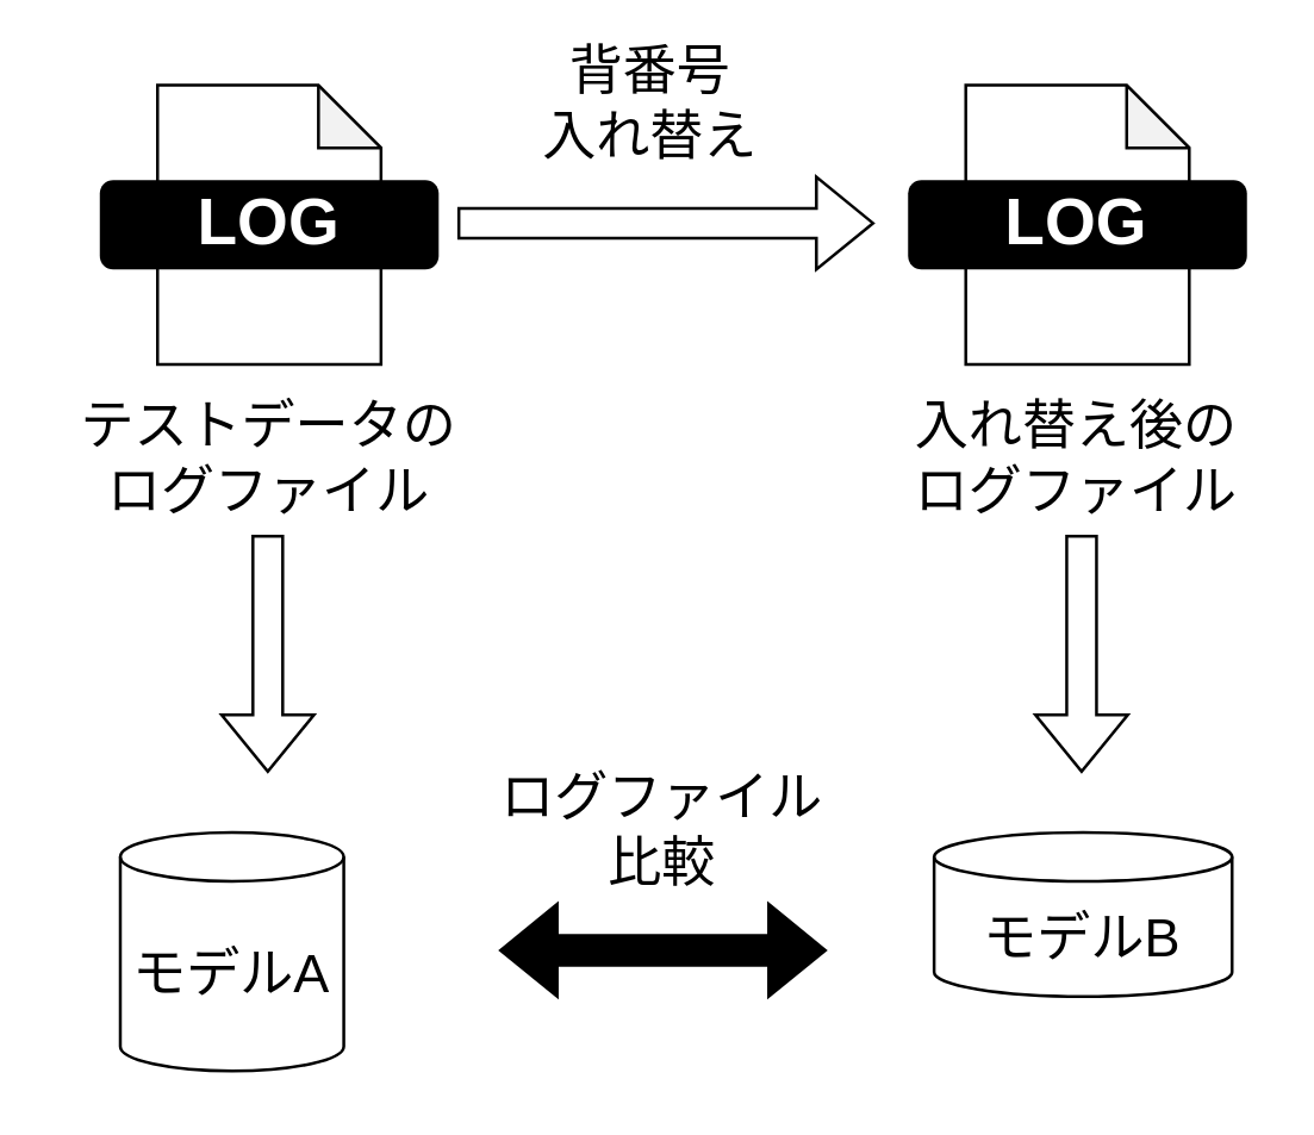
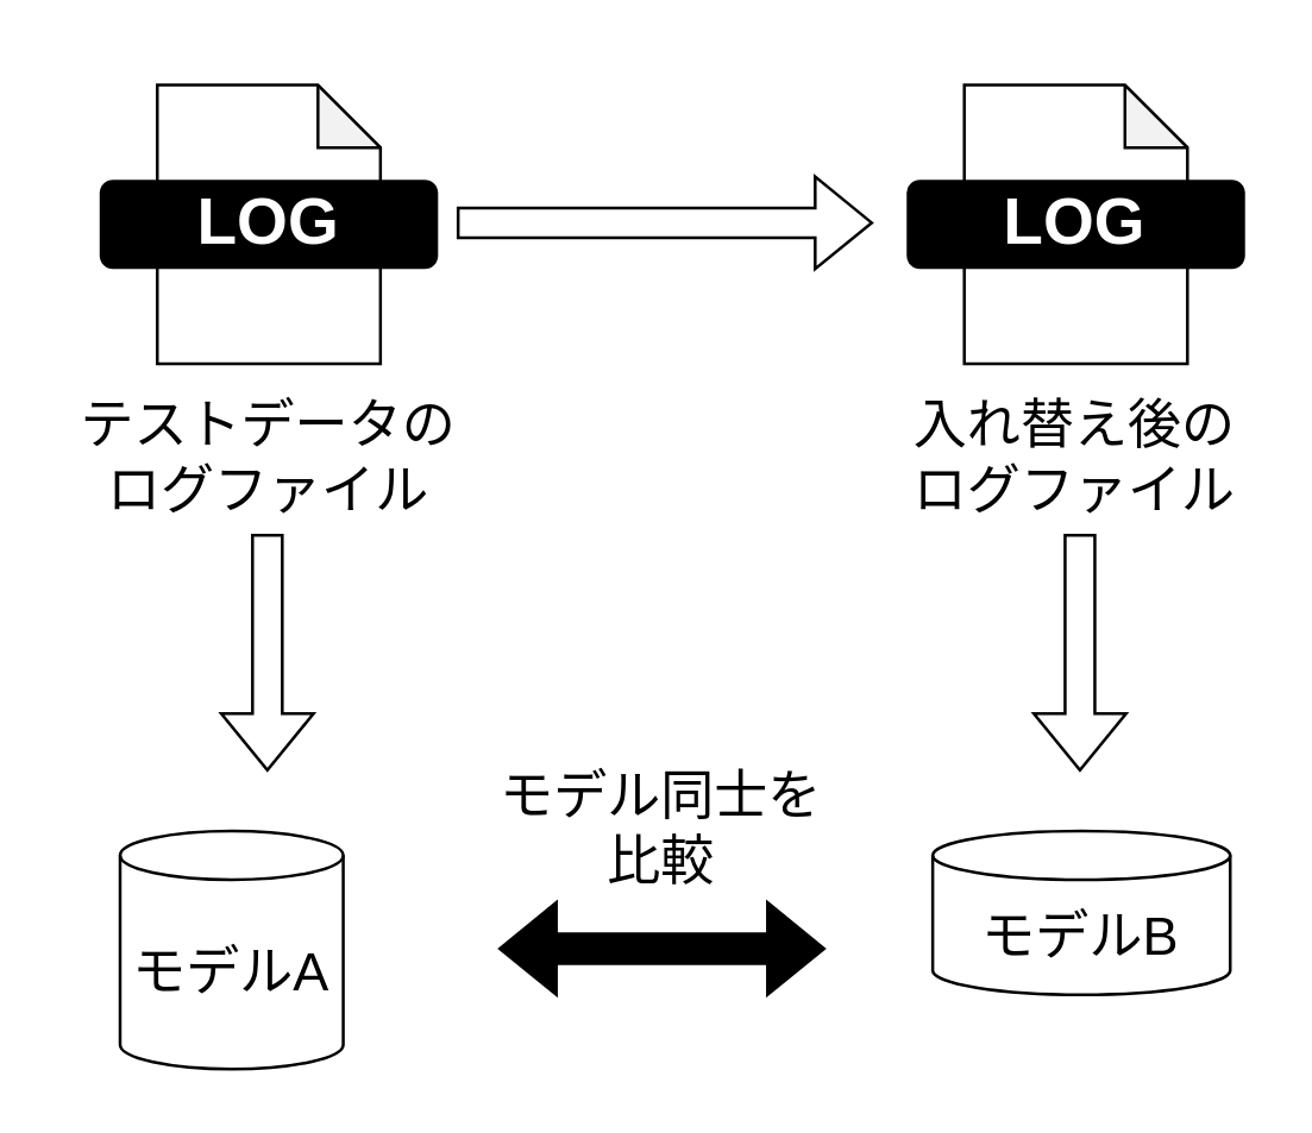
  <mxCell id="0" />
  <mxCell id="1" parent="0" />
  <mxCell id="2" value="" style="shape=note;whiteSpace=wrap;html=1;backgroundOutline=1;darkOpacity=0.05;size=21;" parent="1" vertex="1"><mxGeometry x="52.38" y="28.12" width="75" height="93.75" as="geometry" /></mxCell>
  <mxCell id="3" value="&lt;span style=&quot;font-size: 22px;&quot;&gt;LOG&lt;/span&gt;" style="text;html=1;strokeColor=none;fillColor=#000000;align=center;verticalAlign=middle;whiteSpace=wrap;rounded=1;fontColor=#FFFFFF;fontStyle=1;fontSize=22;" parent="1" vertex="1"><mxGeometry x="33" y="59.99" width="113.75" height="30" as="geometry" /></mxCell>
  <mxCell id="4" value="&lt;font style=&quot;font-size: 18px;&quot; color=&quot;#000000&quot;&gt;モデルB&lt;br&gt;&lt;/font&gt;" style="shape=cylinder3;whiteSpace=wrap;html=1;boundedLbl=1;backgroundOutline=1;size=8.179;rounded=1;labelBackgroundColor=none;fontSize=22;fontColor=#FFFFFF;fillColor=#FFFFFF;strokeColor=#000000;" parent="1" vertex="1"><mxGeometry x="313.01" y="279" width="100" height="55" as="geometry" /></mxCell>
  <mxCell id="5" value="&lt;font style=&quot;font-size: 18px;&quot; color=&quot;#000000&quot;&gt;モデルA&lt;br&gt;&lt;/font&gt;" style="shape=cylinder3;whiteSpace=wrap;html=1;boundedLbl=1;backgroundOutline=1;size=8.179;rounded=1;labelBackgroundColor=none;fontSize=22;fontColor=#FFFFFF;fillColor=#FFFFFF;strokeColor=#000000;" parent="1" vertex="1"><mxGeometry x="39.88" y="279" width="75" height="80" as="geometry" /></mxCell>
  <mxCell id="6" value="" style="shape=flexArrow;endArrow=classic;html=1;rounded=0;strokeWidth=1;fontSize=18;fontColor=#000000;" parent="1" edge="1"><mxGeometry width="50" height="50" relative="1" as="geometry"><mxPoint x="153" y="74.41" as="sourcePoint" /><mxPoint x="293" y="74.41" as="targetPoint" /></mxGeometry></mxCell>
- <mxCell id="7" value="背番号&lt;br&gt;入れ替え" style="text;html=1;strokeColor=none;fillColor=none;align=center;verticalAlign=middle;whiteSpace=wrap;rounded=0;fontSize=18;fontColor=#000000;" parent="1" vertex="1"><mxGeometry x="163" y="20" width="110" height="30" as="geometry" /></mxCell>
  <mxCell id="8" value="" style="shape=note;whiteSpace=wrap;html=1;backgroundOutline=1;darkOpacity=0.05;size=21;" parent="1" vertex="1"><mxGeometry x="323.64" y="28.12" width="75" height="93.75" as="geometry" /></mxCell>
  <mxCell id="9" value="&lt;span style=&quot;font-size: 22px;&quot;&gt;LOG&lt;/span&gt;" style="text;html=1;strokeColor=none;fillColor=#000000;align=center;verticalAlign=middle;whiteSpace=wrap;rounded=1;fontColor=#FFFFFF;fontStyle=1;fontSize=22;" parent="1" vertex="1"><mxGeometry x="304.26" y="59.99" width="113.75" height="30" as="geometry" /></mxCell>
  <mxCell id="10" value="" style="shape=flexArrow;endArrow=classic;html=1;rounded=0;strokeWidth=1;fontSize=18;fontColor=#000000;" parent="1" edge="1"><mxGeometry width="50" height="50" relative="1" as="geometry"><mxPoint x="89.38" y="179" as="sourcePoint" /><mxPoint x="89.38" y="259" as="targetPoint" /></mxGeometry></mxCell>
  <mxCell id="11" value="" style="shape=flexArrow;endArrow=classic;html=1;rounded=0;strokeWidth=1;fontSize=18;fontColor=#000000;" parent="1" edge="1"><mxGeometry width="50" height="50" relative="1" as="geometry"><mxPoint x="362.51" y="179" as="sourcePoint" /><mxPoint x="362.51" y="259" as="targetPoint" /></mxGeometry></mxCell>
  <mxCell id="12" value="" style="shape=flexArrow;endArrow=classic;startArrow=classic;html=1;rounded=0;fillColor=#000000;" parent="1" edge="1"><mxGeometry width="100" height="100" relative="1" as="geometry"><mxPoint x="167" y="318.5" as="sourcePoint" /><mxPoint x="277" y="318.5" as="targetPoint" /></mxGeometry></mxCell>
  <mxCell id="13" value="テストデータのログファイル" style="text;html=1;strokeColor=none;fillColor=none;align=center;verticalAlign=middle;whiteSpace=wrap;rounded=0;fontSize=18;fontColor=#000000;" parent="1" vertex="1"><mxGeometry x="20.82" y="139" width="138.12" height="30" as="geometry" /></mxCell>
  <mxCell id="14" value="入れ替え後の&lt;br&gt;ログファイル" style="text;html=1;strokeColor=none;fillColor=none;align=center;verticalAlign=middle;whiteSpace=wrap;rounded=0;fontSize=18;fontColor=#000000;" parent="1" vertex="1"><mxGeometry x="306.14" y="139" width="110" height="30" as="geometry" /></mxCell>
- <mxCell id="15" value="ログファイル&lt;br&gt;比較" style="text;html=1;strokeColor=none;fillColor=none;align=center;verticalAlign=middle;whiteSpace=wrap;rounded=0;fontSize=18;fontColor=#000000;" parent="1" vertex="1"><mxGeometry x="166.5" y="249" width="110" height="60" as="geometry" /></mxCell>
+ <mxCell id="15" value="モデル同士を&lt;br&gt;比較" style="text;html=1;strokeColor=none;fillColor=none;align=center;verticalAlign=middle;whiteSpace=wrap;rounded=0;fontSize=18;fontColor=#000000;" parent="1" vertex="1"><mxGeometry x="166.5" y="249" width="110" height="60" as="geometry" /></mxCell>
